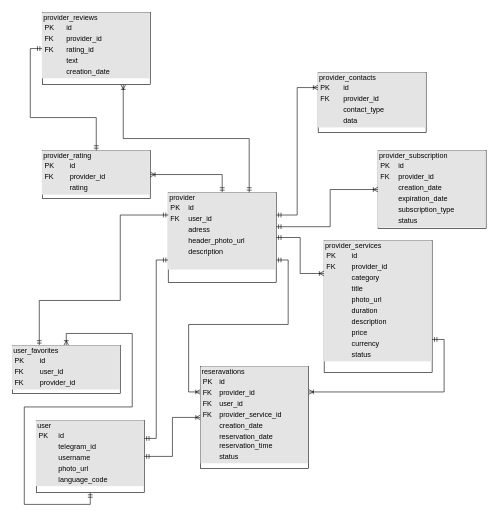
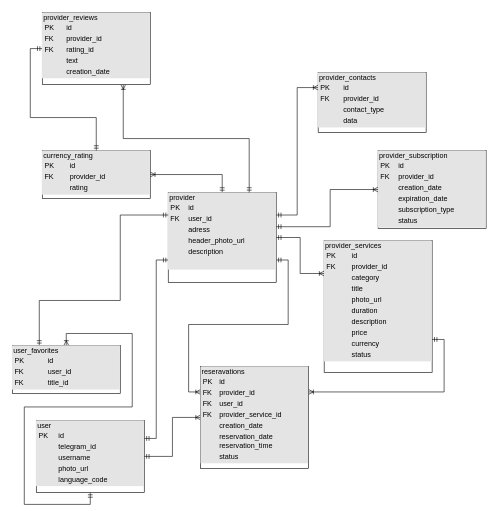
  <mxCell id="0" />
  <mxCell id="1" parent="0" />
  <mxCell id="2" style="edgeStyle=orthogonalEdgeStyle;rounded=0;orthogonalLoop=1;jettySize=auto;html=1;exitX=1;exitY=0.25;exitDx=0;exitDy=0;endArrow=ERmandOne;endFill=0;startArrow=ERmandOne;startFill=0;entryX=0;entryY=0.75;entryDx=0;entryDy=0;" edge="1" parent="1" source="5" target="10"><mxGeometry relative="1" as="geometry"><mxPoint x="180" y="440" as="targetPoint" /><Array as="points"><mxPoint x="260" y="730" /><mxPoint x="260" y="433" /></Array></mxGeometry></mxCell>
  <mxCell id="3" style="edgeStyle=orthogonalEdgeStyle;rounded=0;orthogonalLoop=1;jettySize=auto;html=1;exitX=1;exitY=0.5;exitDx=0;exitDy=0;entryX=0;entryY=0.5;entryDx=0;entryDy=0;startArrow=ERmandOne;startFill=0;endArrow=ERoneToMany;endFill=0;" edge="1" parent="1" source="5" target="14"><mxGeometry relative="1" as="geometry" /></mxCell>
  <mxCell id="4" style="edgeStyle=orthogonalEdgeStyle;rounded=0;orthogonalLoop=1;jettySize=auto;html=1;exitX=0.5;exitY=1;exitDx=0;exitDy=0;entryX=0.5;entryY=0;entryDx=0;entryDy=0;endArrow=ERoneToMany;endFill=0;startArrow=ERmandOne;startFill=0;" edge="1" parent="1" source="5" target="20"><mxGeometry relative="1" as="geometry" /></mxCell>
  <mxCell id="5" value="&lt;div style=&quot;box-sizing:border-box;width:100%;background:#e4e4e4;padding:2px;&quot;&gt;user&lt;table style=&quot;background-color: initial; font-size: 1em; width: 100%;&quot; cellpadding=&quot;2&quot; cellspacing=&quot;0&quot;&gt;&lt;tbody&gt;&lt;tr&gt;&lt;td&gt;PK&lt;/td&gt;&lt;td&gt;id&lt;/td&gt;&lt;/tr&gt;&lt;tr&gt;&lt;td&gt;&lt;br&gt;&lt;/td&gt;&lt;td&gt;telegram_id&lt;/td&gt;&lt;/tr&gt;&lt;tr&gt;&lt;td&gt;&lt;/td&gt;&lt;td&gt;username&lt;/td&gt;&lt;/tr&gt;&lt;tr&gt;&lt;td&gt;&lt;br&gt;&lt;/td&gt;&lt;td&gt;photo_url&lt;/td&gt;&lt;/tr&gt;&lt;tr&gt;&lt;td&gt;&lt;br&gt;&lt;/td&gt;&lt;td&gt;language_code&lt;/td&gt;&lt;/tr&gt;&lt;/tbody&gt;&lt;/table&gt;&lt;/div&gt;" style="verticalAlign=top;align=left;overflow=fill;html=1;whiteSpace=wrap;" vertex="1" parent="1"><mxGeometry x="60" y="700" width="180" height="120" as="geometry" /></mxCell>
  <mxCell id="6" style="edgeStyle=orthogonalEdgeStyle;rounded=0;orthogonalLoop=1;jettySize=auto;html=1;exitX=1;exitY=0.25;exitDx=0;exitDy=0;entryX=0;entryY=0.25;entryDx=0;entryDy=0;startArrow=ERmandOne;startFill=0;endArrow=ERoneToMany;endFill=0;" edge="1" parent="1" source="10" target="11"><mxGeometry relative="1" as="geometry" /></mxCell>
  <mxCell id="7" style="edgeStyle=orthogonalEdgeStyle;rounded=0;orthogonalLoop=1;jettySize=auto;html=1;exitX=1;exitY=0.5;exitDx=0;exitDy=0;entryX=0;entryY=0.25;entryDx=0;entryDy=0;endArrow=ERoneToMany;endFill=0;startArrow=ERmandOne;startFill=0;" edge="1" parent="1" source="10" target="12"><mxGeometry relative="1" as="geometry" /></mxCell>
  <mxCell id="8" style="edgeStyle=orthogonalEdgeStyle;rounded=0;orthogonalLoop=1;jettySize=auto;html=1;entryX=0;entryY=0.25;entryDx=0;entryDy=0;startArrow=ERmandOne;startFill=0;endArrow=ERoneToMany;endFill=0;exitX=1;exitY=0.75;exitDx=0;exitDy=0;" edge="1" parent="1" source="10" target="14"><mxGeometry relative="1" as="geometry"><mxPoint x="480" y="510" as="sourcePoint" /></mxGeometry></mxCell>
  <mxCell id="9" style="edgeStyle=orthogonalEdgeStyle;rounded=0;orthogonalLoop=1;jettySize=auto;html=1;exitX=0.5;exitY=0;exitDx=0;exitDy=0;entryX=1;entryY=0.5;entryDx=0;entryDy=0;startArrow=ERmandOne;startFill=0;endArrow=ERoneToMany;endFill=0;" edge="1" parent="1" source="10" target="15"><mxGeometry relative="1" as="geometry" /></mxCell>
  <mxCell id="10" value="&lt;div style=&quot;box-sizing:border-box;width:100%;background:#e4e4e4;padding:2px;&quot;&gt;provider&lt;br&gt;&lt;table style=&quot;background-color: initial; font-size: 1em; width: 100%;&quot; cellpadding=&quot;2&quot; cellspacing=&quot;0&quot;&gt;&lt;tbody&gt;&lt;tr&gt;&lt;td&gt;PK&lt;/td&gt;&lt;td&gt;id&lt;/td&gt;&lt;/tr&gt;&lt;tr&gt;&lt;td&gt;FK&lt;/td&gt;&lt;td&gt;user_id&lt;/td&gt;&lt;/tr&gt;&lt;tr&gt;&lt;td&gt;&lt;/td&gt;&lt;td&gt;adress&lt;/td&gt;&lt;/tr&gt;&lt;tr&gt;&lt;td&gt;&lt;br&gt;&lt;/td&gt;&lt;td&gt;header_photo_url&lt;/td&gt;&lt;/tr&gt;&lt;tr&gt;&lt;td&gt;&lt;br&gt;&lt;/td&gt;&lt;td&gt;description&lt;/td&gt;&lt;/tr&gt;&lt;tr&gt;&lt;td&gt;&lt;br&gt;&lt;/td&gt;&lt;td&gt;&lt;br&gt;&lt;/td&gt;&lt;/tr&gt;&lt;/tbody&gt;&lt;/table&gt;&lt;/div&gt;" style="verticalAlign=top;align=left;overflow=fill;html=1;whiteSpace=wrap;" vertex="1" parent="1"><mxGeometry x="280" y="320" width="180" height="150" as="geometry" /></mxCell>
  <mxCell id="11" value="&lt;div style=&quot;box-sizing:border-box;width:100%;background:#e4e4e4;padding:2px;&quot;&gt;provider_contacts&lt;br&gt;&lt;table style=&quot;background-color: initial; font-size: 1em; width: 100%;&quot; cellpadding=&quot;2&quot; cellspacing=&quot;0&quot;&gt;&lt;tbody&gt;&lt;tr&gt;&lt;td&gt;PK&lt;/td&gt;&lt;td&gt;id&lt;/td&gt;&lt;/tr&gt;&lt;tr&gt;&lt;td&gt;FK&lt;/td&gt;&lt;td&gt;provider_id&lt;/td&gt;&lt;/tr&gt;&lt;tr&gt;&lt;td&gt;&lt;/td&gt;&lt;td&gt;contact_type&lt;/td&gt;&lt;/tr&gt;&lt;tr&gt;&lt;td&gt;&lt;br&gt;&lt;/td&gt;&lt;td&gt;data&lt;/td&gt;&lt;/tr&gt;&lt;/tbody&gt;&lt;/table&gt;&lt;/div&gt;" style="verticalAlign=top;align=left;overflow=fill;html=1;whiteSpace=wrap;" vertex="1" parent="1"><mxGeometry x="530" y="120" width="180" height="100" as="geometry" /></mxCell>
  <mxCell id="12" value="&lt;div style=&quot;box-sizing:border-box;width:100%;background:#e4e4e4;padding:2px;&quot;&gt;provider_services&lt;br&gt;&lt;table style=&quot;background-color: initial; font-size: 1em; width: 100%;&quot; cellpadding=&quot;2&quot; cellspacing=&quot;0&quot;&gt;&lt;tbody&gt;&lt;tr&gt;&lt;td&gt;PK&lt;/td&gt;&lt;td&gt;id&lt;/td&gt;&lt;/tr&gt;&lt;tr&gt;&lt;td&gt;FK&lt;/td&gt;&lt;td&gt;provider_id&lt;/td&gt;&lt;/tr&gt;&lt;tr&gt;&lt;td&gt;&lt;br&gt;&lt;/td&gt;&lt;td&gt;category&lt;/td&gt;&lt;/tr&gt;&lt;tr&gt;&lt;td&gt;&lt;/td&gt;&lt;td&gt;title&lt;/td&gt;&lt;/tr&gt;&lt;tr&gt;&lt;td&gt;&lt;br&gt;&lt;/td&gt;&lt;td&gt;photo_url&lt;/td&gt;&lt;/tr&gt;&lt;tr&gt;&lt;td&gt;&lt;br&gt;&lt;/td&gt;&lt;td&gt;duration&lt;/td&gt;&lt;/tr&gt;&lt;tr&gt;&lt;td&gt;&lt;br&gt;&lt;/td&gt;&lt;td&gt;description&lt;/td&gt;&lt;/tr&gt;&lt;tr&gt;&lt;td&gt;&lt;br&gt;&lt;/td&gt;&lt;td&gt;price&lt;/td&gt;&lt;/tr&gt;&lt;tr&gt;&lt;td&gt;&lt;br&gt;&lt;/td&gt;&lt;td&gt;currency&lt;/td&gt;&lt;/tr&gt;&lt;tr&gt;&lt;td&gt;&lt;br&gt;&lt;/td&gt;&lt;td&gt;status&lt;br&gt;&lt;/td&gt;&lt;/tr&gt;&lt;/tbody&gt;&lt;/table&gt;&lt;/div&gt;" style="verticalAlign=top;align=left;overflow=fill;html=1;whiteSpace=wrap;" vertex="1" parent="1"><mxGeometry x="540" y="400" width="180" height="220" as="geometry" /></mxCell>
  <mxCell id="13" style="edgeStyle=orthogonalEdgeStyle;rounded=0;orthogonalLoop=1;jettySize=auto;html=1;exitX=1;exitY=0.25;exitDx=0;exitDy=0;entryX=1;entryY=0.75;entryDx=0;entryDy=0;startArrow=ERoneToMany;startFill=0;endArrow=ERmandOne;endFill=0;" edge="1" parent="1" source="14" target="12"><mxGeometry relative="1" as="geometry" /></mxCell>
  <mxCell id="14" value="&lt;div style=&quot;box-sizing:border-box;width:100%;background:#e4e4e4;padding:2px;&quot;&gt;reseravations&lt;br&gt;&lt;table style=&quot;background-color: initial; font-size: 1em; width: 100%;&quot; cellpadding=&quot;2&quot; cellspacing=&quot;0&quot;&gt;&lt;tbody&gt;&lt;tr&gt;&lt;td&gt;PK&lt;/td&gt;&lt;td&gt;id&lt;/td&gt;&lt;/tr&gt;&lt;tr&gt;&lt;td&gt;FK&lt;/td&gt;&lt;td&gt;provider_id&lt;/td&gt;&lt;/tr&gt;&lt;tr&gt;&lt;td&gt;FK&lt;/td&gt;&lt;td&gt;user_id&lt;/td&gt;&lt;/tr&gt;&lt;tr&gt;&lt;td&gt;FK&lt;/td&gt;&lt;td&gt;provider_service_id&lt;/td&gt;&lt;/tr&gt;&lt;tr&gt;&lt;td&gt;&lt;br&gt;&lt;/td&gt;&lt;td&gt;creation_date&lt;/td&gt;&lt;/tr&gt;&lt;tr&gt;&lt;td&gt;&lt;br&gt;&lt;/td&gt;&lt;td&gt;reservation_date&lt;br&gt;reservation_time&lt;/td&gt;&lt;/tr&gt;&lt;tr&gt;&lt;td&gt;&lt;br&gt;&lt;/td&gt;&lt;td&gt;status&lt;/td&gt;&lt;/tr&gt;&lt;/tbody&gt;&lt;/table&gt;&lt;/div&gt;" style="verticalAlign=top;align=left;overflow=fill;html=1;whiteSpace=wrap;" vertex="1" parent="1"><mxGeometry x="334" y="610" width="180" height="170" as="geometry" /></mxCell>
- <mxCell id="15" value="&lt;div style=&quot;box-sizing:border-box;width:100%;background:#e4e4e4;padding:2px;&quot;&gt;provider_rating&lt;br&gt;&lt;table style=&quot;background-color: initial; font-size: 1em; width: 100%;&quot; cellpadding=&quot;2&quot; cellspacing=&quot;0&quot;&gt;&lt;tbody&gt;&lt;tr&gt;&lt;td&gt;PK&lt;/td&gt;&lt;td&gt;id&lt;/td&gt;&lt;/tr&gt;&lt;tr&gt;&lt;td&gt;FK&lt;/td&gt;&lt;td&gt;provider_id&lt;/td&gt;&lt;/tr&gt;&lt;tr&gt;&lt;td&gt;&lt;/td&gt;&lt;td&gt;rating&lt;/td&gt;&lt;/tr&gt;&lt;/tbody&gt;&lt;/table&gt;&lt;/div&gt;" style="verticalAlign=top;align=left;overflow=fill;html=1;whiteSpace=wrap;" vertex="1" parent="1"><mxGeometry x="70" y="250" width="180" height="80" as="geometry" /></mxCell>
+ <mxCell id="15" value="&lt;div style=&quot;box-sizing:border-box;width:100%;background:#e4e4e4;padding:2px;&quot;&gt;currency_rating&lt;br&gt;&lt;table style=&quot;background-color: initial; font-size: 1em; width: 100%;&quot; cellpadding=&quot;2&quot; cellspacing=&quot;0&quot;&gt;&lt;tbody&gt;&lt;tr&gt;&lt;td&gt;PK&lt;/td&gt;&lt;td&gt;id&lt;/td&gt;&lt;/tr&gt;&lt;tr&gt;&lt;td&gt;FK&lt;/td&gt;&lt;td&gt;provider_id&lt;/td&gt;&lt;/tr&gt;&lt;tr&gt;&lt;td&gt;&lt;/td&gt;&lt;td&gt;rating&lt;/td&gt;&lt;/tr&gt;&lt;/tbody&gt;&lt;/table&gt;&lt;/div&gt;" style="verticalAlign=top;align=left;overflow=fill;html=1;whiteSpace=wrap;" vertex="1" parent="1"><mxGeometry x="70" y="250" width="180" height="80" as="geometry" /></mxCell>
  <mxCell id="16" style="edgeStyle=orthogonalEdgeStyle;rounded=0;orthogonalLoop=1;jettySize=auto;html=1;exitX=0.75;exitY=1;exitDx=0;exitDy=0;entryX=0.75;entryY=0;entryDx=0;entryDy=0;startArrow=ERoneToMany;startFill=0;endArrow=ERmandOne;endFill=0;" edge="1" parent="1" source="18" target="10"><mxGeometry relative="1" as="geometry" /></mxCell>
  <mxCell id="17" style="edgeStyle=orthogonalEdgeStyle;rounded=0;orthogonalLoop=1;jettySize=auto;html=1;exitX=0;exitY=0.5;exitDx=0;exitDy=0;entryX=0.5;entryY=0;entryDx=0;entryDy=0;endArrow=ERmandOne;endFill=0;startArrow=ERmandOne;startFill=0;" edge="1" parent="1" source="18" target="15"><mxGeometry relative="1" as="geometry" /></mxCell>
  <mxCell id="18" value="&lt;div style=&quot;box-sizing:border-box;width:100%;background:#e4e4e4;padding:2px;&quot;&gt;provider_reviews&lt;br&gt;&lt;table style=&quot;background-color: initial; font-size: 1em; width: 100%;&quot; cellpadding=&quot;2&quot; cellspacing=&quot;0&quot;&gt;&lt;tbody&gt;&lt;tr&gt;&lt;td&gt;PK&lt;/td&gt;&lt;td&gt;id&lt;/td&gt;&lt;/tr&gt;&lt;tr&gt;&lt;td&gt;FK&lt;/td&gt;&lt;td&gt;provider_id&lt;/td&gt;&lt;/tr&gt;&lt;tr&gt;&lt;td&gt;FK&lt;/td&gt;&lt;td&gt;rating_id&lt;/td&gt;&lt;/tr&gt;&lt;tr&gt;&lt;td&gt;&lt;/td&gt;&lt;td&gt;text&lt;/td&gt;&lt;/tr&gt;&lt;tr&gt;&lt;td&gt;&lt;br&gt;&lt;/td&gt;&lt;td&gt;creation_date&lt;/td&gt;&lt;/tr&gt;&lt;/tbody&gt;&lt;/table&gt;&lt;/div&gt;" style="verticalAlign=top;align=left;overflow=fill;html=1;whiteSpace=wrap;" vertex="1" parent="1"><mxGeometry x="70" y="20" width="180" height="120" as="geometry" /></mxCell>
  <mxCell id="19" style="edgeStyle=orthogonalEdgeStyle;rounded=0;orthogonalLoop=1;jettySize=auto;html=1;exitX=0.25;exitY=0;exitDx=0;exitDy=0;entryX=0;entryY=0.25;entryDx=0;entryDy=0;startArrow=ERmandOne;startFill=0;endArrow=ERmandOne;endFill=0;" edge="1" parent="1" source="20" target="10"><mxGeometry relative="1" as="geometry"><mxPoint x="210" y="410" as="targetPoint" /><Array as="points"><mxPoint x="65" y="500" /><mxPoint x="200" y="500" /><mxPoint x="200" y="357" /></Array></mxGeometry></mxCell>
- <mxCell id="20" value="&lt;div style=&quot;box-sizing:border-box;width:100%;background:#e4e4e4;padding:2px;&quot;&gt;user_favorites&lt;table style=&quot;background-color: initial; font-size: 1em; width: 100%;&quot; cellpadding=&quot;2&quot; cellspacing=&quot;0&quot;&gt;&lt;tbody&gt;&lt;tr&gt;&lt;td&gt;PK&lt;/td&gt;&lt;td&gt;id&lt;/td&gt;&lt;/tr&gt;&lt;tr&gt;&lt;td&gt;FK&lt;/td&gt;&lt;td&gt;user_id&lt;/td&gt;&lt;/tr&gt;&lt;tr&gt;&lt;td&gt;FK&lt;/td&gt;&lt;td&gt;provider_id&lt;/td&gt;&lt;/tr&gt;&lt;/tbody&gt;&lt;/table&gt;&lt;/div&gt;" style="verticalAlign=top;align=left;overflow=fill;html=1;whiteSpace=wrap;" vertex="1" parent="1"><mxGeometry x="20" y="575" width="180" height="80" as="geometry" /></mxCell>
+ <mxCell id="20" value="&lt;div style=&quot;box-sizing:border-box;width:100%;background:#e4e4e4;padding:2px;&quot;&gt;user_favorites&lt;table style=&quot;background-color: initial; font-size: 1em; width: 100%;&quot; cellpadding=&quot;2&quot; cellspacing=&quot;0&quot;&gt;&lt;tbody&gt;&lt;tr&gt;&lt;td&gt;PK&lt;/td&gt;&lt;td&gt;id&lt;/td&gt;&lt;/tr&gt;&lt;tr&gt;&lt;td&gt;FK&lt;/td&gt;&lt;td&gt;user_id&lt;/td&gt;&lt;/tr&gt;&lt;tr&gt;&lt;td&gt;FK&lt;/td&gt;&lt;td&gt;title_id&lt;/td&gt;&lt;/tr&gt;&lt;/tbody&gt;&lt;/table&gt;&lt;/div&gt;" style="verticalAlign=top;align=left;overflow=fill;html=1;whiteSpace=wrap;" vertex="1" parent="1"><mxGeometry x="20" y="575" width="180" height="80" as="geometry" /></mxCell>
  <mxCell id="21" style="edgeStyle=orthogonalEdgeStyle;rounded=0;orthogonalLoop=1;jettySize=auto;html=1;endArrow=ERmandOne;endFill=0;startArrow=ERoneToMany;startFill=0;exitX=0;exitY=0.5;exitDx=0;exitDy=0;" edge="1" parent="1" source="22"><mxGeometry relative="1" as="geometry"><mxPoint x="600" y="340" as="sourcePoint" /><mxPoint x="460" y="377" as="targetPoint" /><Array as="points"><mxPoint x="550" y="315" /><mxPoint x="550" y="377" /></Array></mxGeometry></mxCell>
  <mxCell id="22" value="&lt;div style=&quot;box-sizing:border-box;width:100%;background:#e4e4e4;padding:2px;&quot;&gt;provider_subscription&lt;br&gt;&lt;table style=&quot;background-color: initial; font-size: 1em; width: 100%;&quot; cellpadding=&quot;2&quot; cellspacing=&quot;0&quot;&gt;&lt;tbody&gt;&lt;tr&gt;&lt;td&gt;PK&lt;/td&gt;&lt;td&gt;id&lt;/td&gt;&lt;/tr&gt;&lt;tr&gt;&lt;td&gt;FK&lt;/td&gt;&lt;td&gt;provider_id&lt;/td&gt;&lt;/tr&gt;&lt;tr&gt;&lt;td&gt;&lt;br&gt;&lt;/td&gt;&lt;td&gt;creation_date&lt;/td&gt;&lt;/tr&gt;&lt;tr&gt;&lt;td&gt;&lt;br&gt;&lt;/td&gt;&lt;td&gt;expiration_date&lt;br&gt;&lt;/td&gt;&lt;/tr&gt;&lt;tr&gt;&lt;td&gt;&lt;br&gt;&lt;/td&gt;&lt;td&gt;subscription_type&lt;/td&gt;&lt;/tr&gt;&lt;tr&gt;&lt;td&gt;&lt;br&gt;&lt;/td&gt;&lt;td&gt;status&lt;/td&gt;&lt;/tr&gt;&lt;/tbody&gt;&lt;/table&gt;&lt;/div&gt;" style="verticalAlign=top;align=left;overflow=fill;html=1;whiteSpace=wrap;" vertex="1" parent="1"><mxGeometry x="630" y="250" width="180" height="130" as="geometry" /></mxCell>
